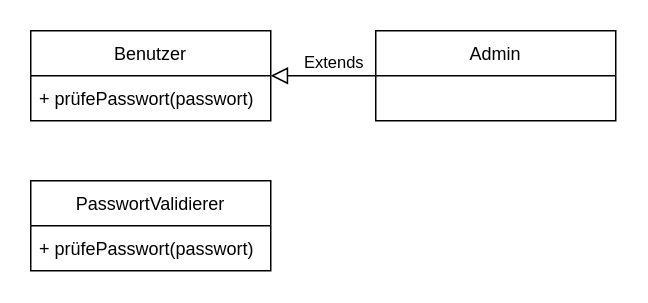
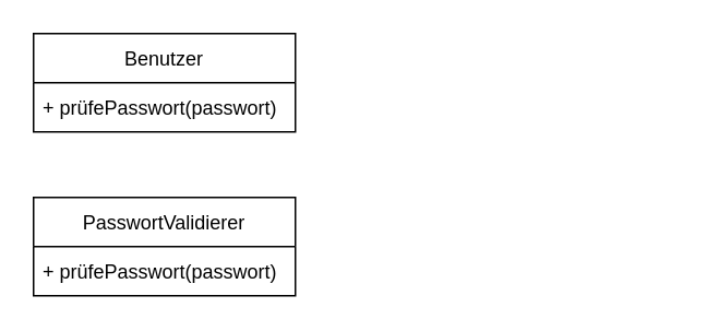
  <mxCell id="0" />
  <mxCell id="1" parent="0" />
  <mxCell id="2" value="Benutzer" style="swimlane;fontStyle=0;childLayout=stackLayout;horizontal=1;startSize=30;horizontalStack=0;resizeParent=1;resizeParentMax=0;resizeLast=0;collapsible=1;marginBottom=0;" parent="1" vertex="1"><mxGeometry x="20" y="20" width="160" height="60" as="geometry"><mxRectangle x="374" y="180" width="80" height="30" as="alternateBounds" /></mxGeometry></mxCell>
  <mxCell id="3" value="+ prüfePasswort(passwort)" style="text;strokeColor=none;fillColor=none;align=left;verticalAlign=middle;spacingLeft=4;spacingRight=4;overflow=hidden;points=[[0,0.5],[1,0.5]];portConstraint=eastwest;rotatable=0;" parent="2" vertex="1"><mxGeometry y="30" width="160" height="30" as="geometry" /></mxCell>
- <mxCell id="4" value="Admin" style="swimlane;fontStyle=0;childLayout=stackLayout;horizontal=1;startSize=30;horizontalStack=0;resizeParent=1;resizeParentMax=0;resizeLast=0;collapsible=1;marginBottom=0;" parent="1" vertex="1"><mxGeometry x="250" y="20" width="160" height="60" as="geometry"><mxRectangle x="520" y="180" width="70" height="30" as="alternateBounds" /></mxGeometry></mxCell>
  <mxCell id="5" value="PasswortValidierer" style="swimlane;fontStyle=0;childLayout=stackLayout;horizontal=1;startSize=30;horizontalStack=0;resizeParent=1;resizeParentMax=0;resizeLast=0;collapsible=1;marginBottom=0;" parent="1" vertex="1"><mxGeometry x="20" y="120" width="160" height="60" as="geometry"><mxRectangle x="350" y="270" width="130" height="30" as="alternateBounds" /></mxGeometry></mxCell>
  <mxCell id="6" value="+ prüfePasswort(passwort)" style="text;strokeColor=none;fillColor=none;align=left;verticalAlign=middle;spacingLeft=4;spacingRight=4;overflow=hidden;points=[[0,0.5],[1,0.5]];portConstraint=eastwest;rotatable=0;" parent="5" vertex="1"><mxGeometry y="30" width="160" height="30" as="geometry" /></mxCell>
- <mxCell id="7" value="Extends" style="endArrow=block;endSize=9;endFill=0;html=1;rounded=0;edgeStyle=orthogonalEdgeStyle;exitX=0;exitY=0.5;exitDx=0;exitDy=0;entryX=1;entryY=0.5;entryDx=0;entryDy=0;" parent="1" source="4" target="2" edge="1"><mxGeometry x="-0.2" y="-9" width="160" relative="1" as="geometry"><mxPoint x="70" y="180" as="sourcePoint" /><mxPoint x="230" y="180" as="targetPoint" /><mxPoint as="offset" /></mxGeometry></mxCell>
